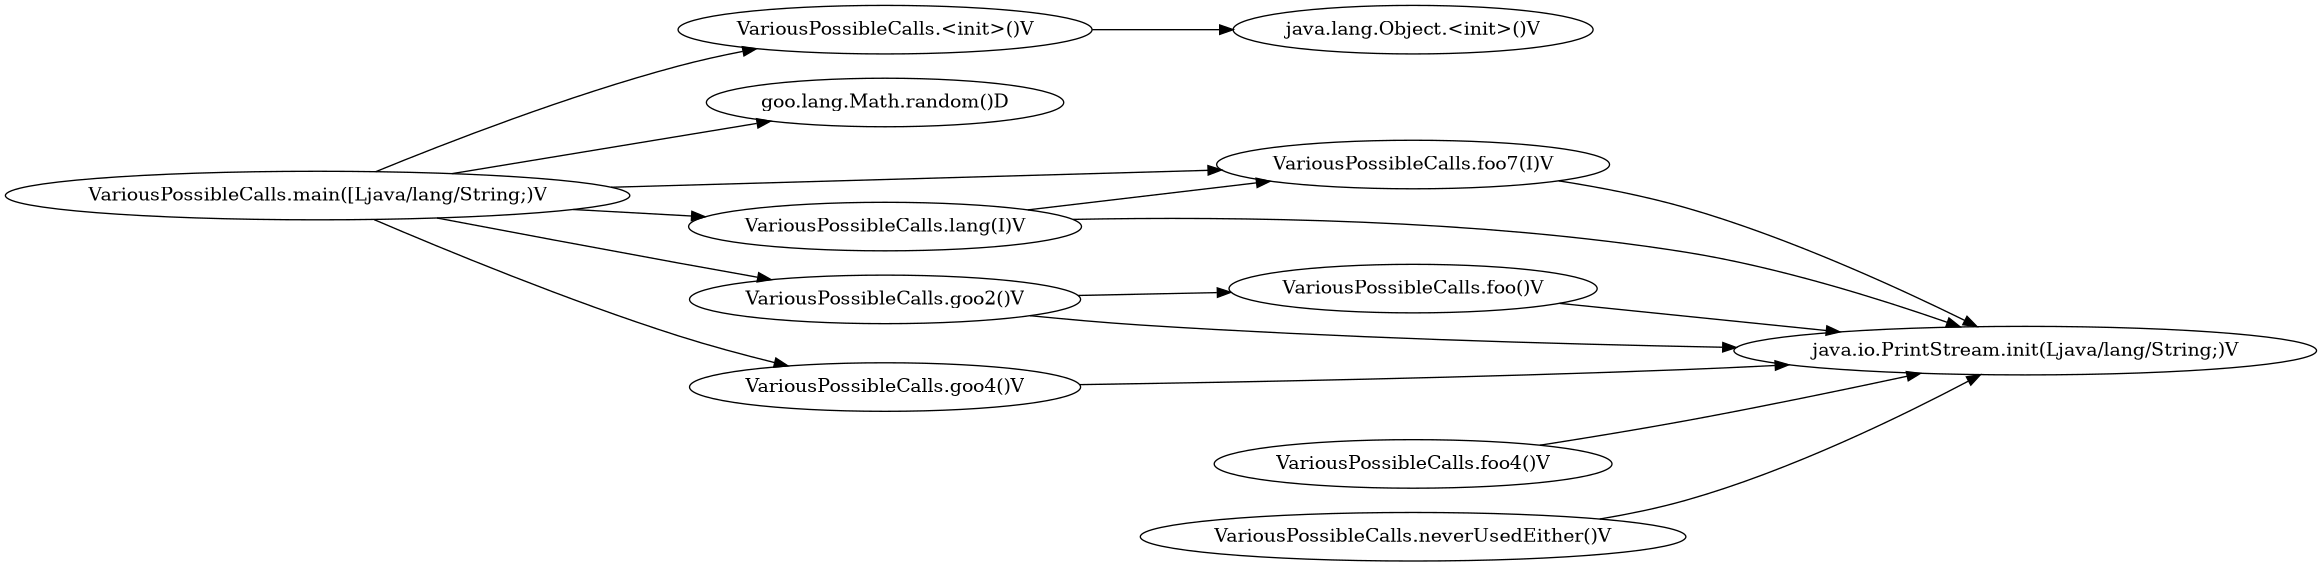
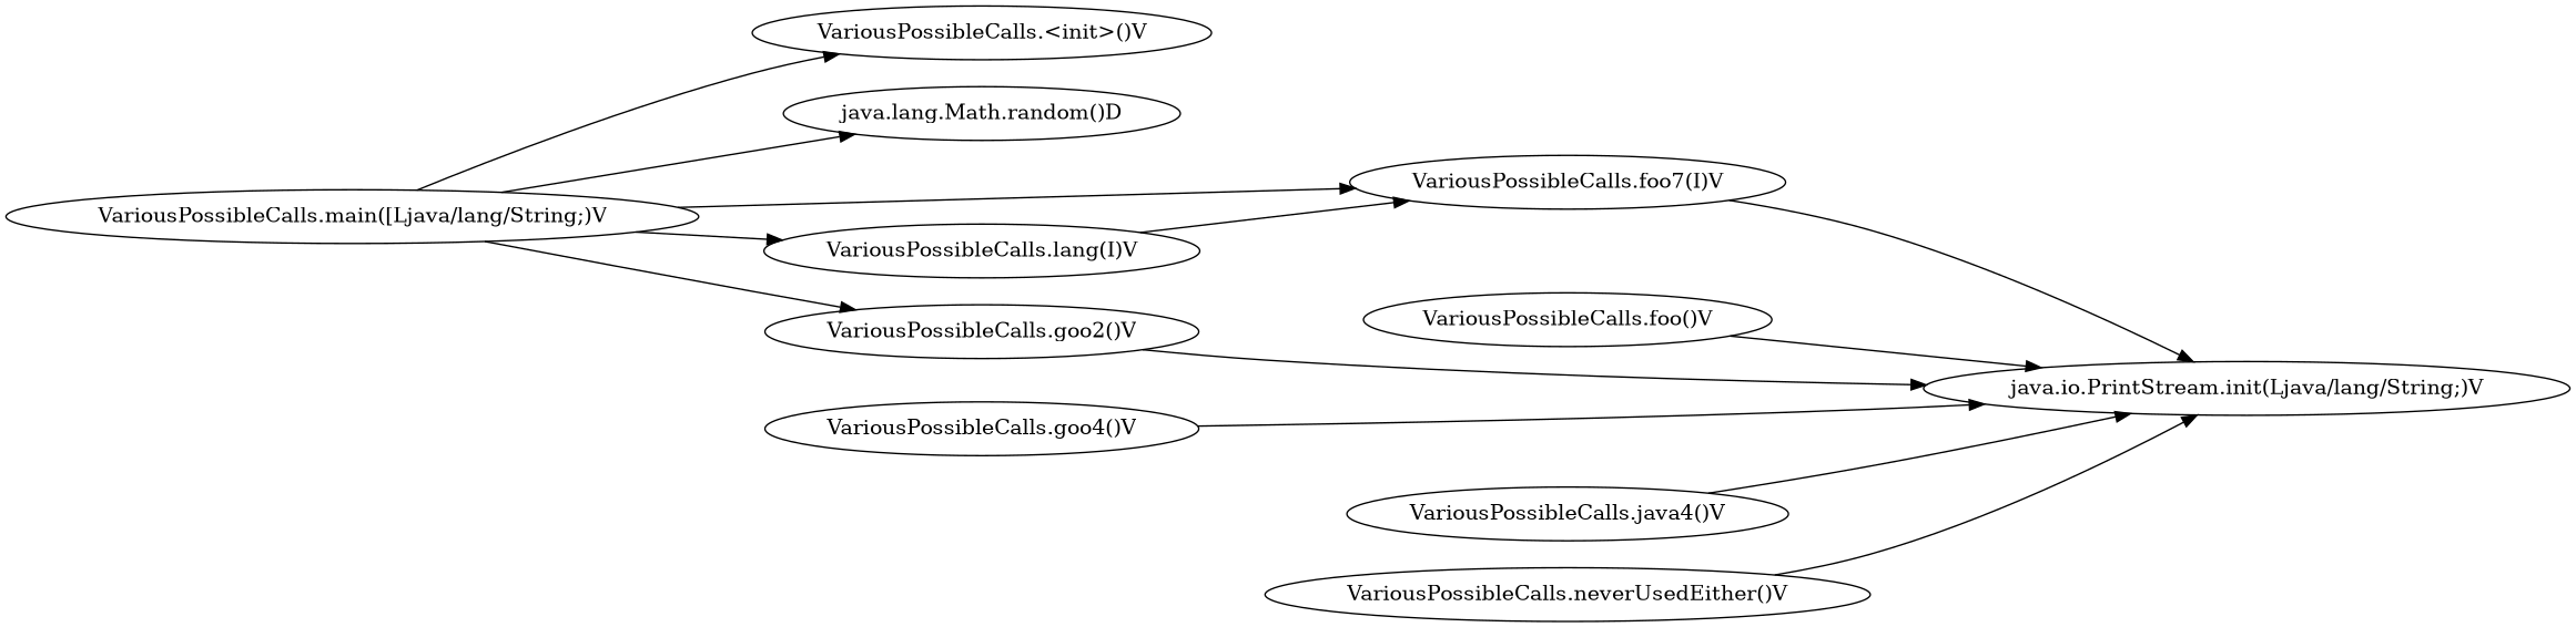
  digraph {
    rankdir=LR
    n1 [label="VariousPossibleCalls.<init>()V"]
-   n2 [label="java.lang.Object.<init>()V"]
    n3 [label="VariousPossibleCalls.main([Ljava/lang/String;)V"]
-   n4 [label="goo.lang.Math.random()D"]
+   n4 [label="java.lang.Math.random()D"]
    n5 [label="VariousPossibleCalls.foo7(I)V"]
    n6 [label="VariousPossibleCalls.lang(I)V"]
    n7 [label="VariousPossibleCalls.goo2()V"]
    n8 [label="VariousPossibleCalls.goo4()V"]
    n9 [label="VariousPossibleCalls.foo()V"]
    n10 [label="java.io.PrintStream.init(Ljava/lang/String;)V"]
-   n11 [label="VariousPossibleCalls.foo4()V"]
+   n11 [label="VariousPossibleCalls.java4()V"]
    n12 [label="VariousPossibleCalls.neverUsedEither()V"]
-   n1 -> n2
    n3 -> n1
    n3 -> n4
    n3 -> n5
    n3 -> n6
    n3 -> n7
-   n3 -> n8
    n5 -> n10
    n6 -> n5
-   n6 -> n10
-   n7 -> n9
    n7 -> n10
    n8 -> n10
    n9 -> n10
    n11 -> n10
    n12 -> n10
  }
